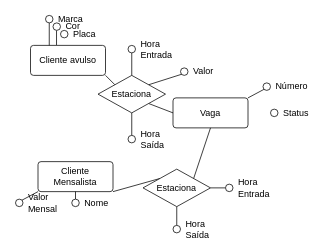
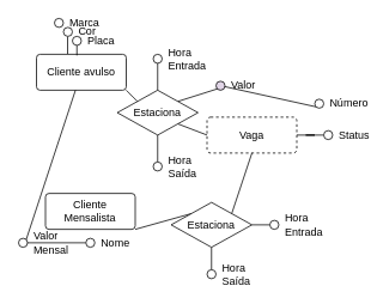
  <mxCell id="0" />
  <mxCell id="1" parent="0" />
- <mxCell id="2" value="Vaga" style="rounded=1;arcSize=10;whiteSpace=wrap;html=1;align=center;" vertex="1" parent="1"><mxGeometry x="230" y="130" width="100" height="40" as="geometry" /></mxCell>
+ <mxCell id="2" value="Vaga" style="rounded=1;arcSize=10;whiteSpace=wrap;html=1;align=center;dashed=1;" vertex="1" parent="1"><mxGeometry x="230" y="130" width="100" height="40" as="geometry" /></mxCell>
  <mxCell id="3" style="rounded=0;orthogonalLoop=1;jettySize=auto;html=1;exitX=1;exitY=1;exitDx=0;exitDy=0;entryX=0;entryY=0;entryDx=0;entryDy=0;endArrow=none;endFill=0;" edge="1" parent="1" source="4" target="26"><mxGeometry relative="1" as="geometry" /></mxCell>
  <mxCell id="4" value="Cliente Mensalista" style="rounded=1;arcSize=10;whiteSpace=wrap;html=1;align=center;" vertex="1" parent="1"><mxGeometry x="50" y="215" width="100" height="40" as="geometry" /></mxCell>
  <mxCell id="5" style="rounded=0;orthogonalLoop=1;jettySize=auto;html=1;exitX=1;exitY=1;exitDx=0;exitDy=0;entryX=0;entryY=0;entryDx=0;entryDy=0;endArrow=none;endFill=0;" edge="1" parent="1" source="6" target="20"><mxGeometry relative="1" as="geometry" /></mxCell>
  <mxCell id="6" value="Cliente avulso" style="rounded=1;arcSize=10;whiteSpace=wrap;html=1;align=center;" vertex="1" parent="1"><mxGeometry x="40" y="60" width="100" height="40" as="geometry" /></mxCell>
- <mxCell id="7" style="edgeStyle=orthogonalEdgeStyle;rounded=0;orthogonalLoop=1;jettySize=auto;html=1;exitX=0.5;exitY=1;exitDx=0;exitDy=0;entryX=0.25;entryY=0;entryDx=0;entryDy=0;startArrow=none;startFill=0;endArrow=none;endFill=0;" edge="1" parent="1" source="8" target="6"><mxGeometry relative="1" as="geometry" /></mxCell>
  <mxCell id="8" value="Marca" style="ellipse;whiteSpace=wrap;html=1;align=left;spacingLeft=15;" vertex="1" parent="1"><mxGeometry x="60" y="20" width="10" height="10" as="geometry" /></mxCell>
  <mxCell id="9" style="edgeStyle=orthogonalEdgeStyle;rounded=0;orthogonalLoop=1;jettySize=auto;html=1;exitX=0.5;exitY=1;exitDx=0;exitDy=0;entryX=0.347;entryY=-0.011;entryDx=0;entryDy=0;entryPerimeter=0;endArrow=none;endFill=0;" edge="1" parent="1" source="10" target="6"><mxGeometry relative="1" as="geometry"><Array as="points"><mxPoint x="75" y="60" /></Array></mxGeometry></mxCell>
  <mxCell id="10" value="Cor" style="ellipse;whiteSpace=wrap;html=1;align=left;spacingLeft=15;" vertex="1" parent="1"><mxGeometry x="70" y="30" width="10" height="10" as="geometry" /></mxCell>
+ <mxCell id="11" style="edgeStyle=orthogonalEdgeStyle;rounded=0;orthogonalLoop=1;jettySize=auto;html=1;exitX=0.5;exitY=1;exitDx=0;exitDy=0;entryX=0.45;entryY=0.032;entryDx=0;entryDy=0;entryPerimeter=0;endArrow=none;endFill=0;" edge="1" parent="1" source="12" target="6"><mxGeometry relative="1" as="geometry" /></mxCell>
  <mxCell id="12" value="Placa" style="ellipse;whiteSpace=wrap;html=1;align=left;spacingLeft=15;" vertex="1" parent="1"><mxGeometry x="80" y="40" width="10" height="10" as="geometry" /></mxCell>
  <mxCell id="13" style="rounded=0;orthogonalLoop=1;jettySize=auto;html=1;exitX=0.5;exitY=1;exitDx=0;exitDy=0;entryX=0.5;entryY=0;entryDx=0;entryDy=0;endArrow=none;endFill=0;" edge="1" parent="1" source="14" target="20"><mxGeometry relative="1" as="geometry" /></mxCell>
  <mxCell id="14" value="Hora&lt;br&gt;Entrada" style="ellipse;whiteSpace=wrap;html=1;align=left;spacingLeft=15;" vertex="1" parent="1"><mxGeometry x="170" y="60" width="10" height="10" as="geometry" /></mxCell>
  <mxCell id="15" style="rounded=0;orthogonalLoop=1;jettySize=auto;html=1;exitX=0.5;exitY=0;exitDx=0;exitDy=0;entryX=0.5;entryY=1;entryDx=0;entryDy=0;endArrow=none;endFill=0;" edge="1" parent="1" source="16" target="20"><mxGeometry relative="1" as="geometry" /></mxCell>
  <mxCell id="16" value="Hora&lt;br&gt;&lt;div style=&quot;&quot;&gt;&lt;span style=&quot;background-color: initial;&quot;&gt;Saída&lt;/span&gt;&lt;/div&gt;" style="ellipse;whiteSpace=wrap;html=1;align=left;spacingLeft=15;" vertex="1" parent="1"><mxGeometry x="170" y="180" width="10" height="10" as="geometry" /></mxCell>
- <mxCell id="17" value="Valor" style="ellipse;whiteSpace=wrap;html=1;align=left;spacingLeft=15;" vertex="1" parent="1"><mxGeometry x="240" y="90" width="10" height="10" as="geometry" /></mxCell>
+ <mxCell id="17" value="Valor" style="ellipse;whiteSpace=wrap;html=1;align=left;spacingLeft=15;fillColor=#e1d5e7;" vertex="1" parent="1"><mxGeometry x="240" y="90" width="10" height="10" as="geometry" /></mxCell>
  <mxCell id="18" style="rounded=0;orthogonalLoop=1;jettySize=auto;html=1;exitX=1;exitY=1;exitDx=0;exitDy=0;entryX=0;entryY=0.5;entryDx=0;entryDy=0;endArrow=none;endFill=0;" edge="1" parent="1" source="20" target="2"><mxGeometry relative="1" as="geometry" /></mxCell>
  <mxCell id="19" style="rounded=0;orthogonalLoop=1;jettySize=auto;html=1;exitX=1;exitY=0;exitDx=0;exitDy=0;entryX=0;entryY=1;entryDx=0;entryDy=0;endArrow=none;endFill=0;" edge="1" parent="1" source="20" target="17"><mxGeometry relative="1" as="geometry" /></mxCell>
  <mxCell id="20" value="Estaciona" style="shape=rhombus;perimeter=rhombusPerimeter;whiteSpace=wrap;html=1;align=center;" vertex="1" parent="1"><mxGeometry x="130" y="100" width="90" height="50" as="geometry" /></mxCell>
  <mxCell id="21" style="rounded=0;orthogonalLoop=1;jettySize=auto;html=1;exitX=0;exitY=0.5;exitDx=0;exitDy=0;entryX=1;entryY=0.5;entryDx=0;entryDy=0;endArrow=none;endFill=0;" edge="1" parent="1" source="22" target="26"><mxGeometry relative="1" as="geometry" /></mxCell>
  <mxCell id="22" value="Hora&lt;br&gt;Entrada" style="ellipse;whiteSpace=wrap;html=1;align=left;spacingLeft=15;" vertex="1" parent="1"><mxGeometry x="300" y="245" width="10" height="10" as="geometry" /></mxCell>
  <mxCell id="23" style="rounded=0;orthogonalLoop=1;jettySize=auto;html=1;exitX=0.5;exitY=0;exitDx=0;exitDy=0;entryX=0.5;entryY=1;entryDx=0;entryDy=0;endArrow=none;endFill=0;" edge="1" parent="1" source="24" target="26"><mxGeometry relative="1" as="geometry"><mxPoint x="195" y="310" as="targetPoint" /></mxGeometry></mxCell>
  <mxCell id="24" value="Hora&lt;br&gt;&lt;div style=&quot;&quot;&gt;&lt;span style=&quot;background-color: initial;&quot;&gt;Saída&lt;/span&gt;&lt;/div&gt;" style="ellipse;whiteSpace=wrap;html=1;align=left;spacingLeft=15;" vertex="1" parent="1"><mxGeometry x="230" y="300" width="10" height="10" as="geometry" /></mxCell>
  <mxCell id="25" style="rounded=0;orthogonalLoop=1;jettySize=auto;html=1;exitX=1;exitY=0;exitDx=0;exitDy=0;entryX=0.5;entryY=1;entryDx=0;entryDy=0;endArrow=none;endFill=0;" edge="1" parent="1" source="26" target="2"><mxGeometry relative="1" as="geometry" /></mxCell>
  <mxCell id="26" value="Estaciona" style="shape=rhombus;perimeter=rhombusPerimeter;whiteSpace=wrap;html=1;align=center;" vertex="1" parent="1"><mxGeometry x="190" y="225" width="90" height="50" as="geometry" /></mxCell>
- <mxCell id="27" value="" style="rounded=0;orthogonalLoop=1;jettySize=auto;html=1;endArrow=none;endFill=0;" edge="1" parent="1" source="28" target="4"><mxGeometry relative="1" as="geometry" /></mxCell>
+ <mxCell id="27" value="" style="rounded=0;orthogonalLoop=1;jettySize=auto;html=1;endArrow=none;endFill=0;" edge="1" parent="1" source="28" target="30"><mxGeometry relative="1" as="geometry" /></mxCell>
  <mxCell id="28" value="Nome" style="ellipse;whiteSpace=wrap;html=1;align=left;spacingLeft=15;" vertex="1" parent="1"><mxGeometry x="95" y="265" width="10" height="10" as="geometry" /></mxCell>
- <mxCell id="29" style="rounded=0;orthogonalLoop=1;jettySize=auto;html=1;exitX=1;exitY=0;exitDx=0;exitDy=0;entryX=0;entryY=1;entryDx=0;entryDy=0;endArrow=none;endFill=0;" edge="1" parent="1" source="30" target="4"><mxGeometry relative="1" as="geometry" /></mxCell>
+ <mxCell id="29" style="rounded=0;orthogonalLoop=1;jettySize=auto;html=1;exitX=1;exitY=0;exitDx=0;exitDy=0;endArrow=none;endFill=0;" edge="1" parent="1" source="30" target="6"><mxGeometry relative="1" as="geometry" /></mxCell>
  <mxCell id="30" value="Valor&lt;br&gt;Mensal" style="ellipse;whiteSpace=wrap;html=1;align=left;spacingLeft=15;" vertex="1" parent="1"><mxGeometry x="20" y="265" width="10" height="10" as="geometry" /></mxCell>
- <mxCell id="31" style="rounded=0;orthogonalLoop=1;jettySize=auto;html=1;exitX=0;exitY=1;exitDx=0;exitDy=0;entryX=1;entryY=0;entryDx=0;entryDy=0;endArrow=none;endFill=0;" edge="1" parent="1" source="32" target="2"><mxGeometry relative="1" as="geometry" /></mxCell>
+ <mxCell id="31" style="rounded=0;orthogonalLoop=1;jettySize=auto;html=1;exitX=0;exitY=1;exitDx=0;exitDy=0;endArrow=none;endFill=0;" edge="1" parent="1" source="32" target="17"><mxGeometry relative="1" as="geometry" /></mxCell>
  <mxCell id="32" value="Número" style="ellipse;whiteSpace=wrap;html=1;align=left;spacingLeft=15;" vertex="1" parent="1"><mxGeometry x="350" y="110" width="10" height="10" as="geometry" /></mxCell>
+ <mxCell id="33" value="" style="edgeStyle=orthogonalEdgeStyle;rounded=0;orthogonalLoop=1;jettySize=auto;html=1;endArrow=none;endFill=0;" edge="1" parent="1" source="34" target="2"><mxGeometry relative="1" as="geometry" /></mxCell>
  <mxCell id="34" value="Status" style="ellipse;whiteSpace=wrap;html=1;align=left;spacingLeft=15;" vertex="1" parent="1"><mxGeometry x="360" y="145" width="10" height="10" as="geometry" /></mxCell>
